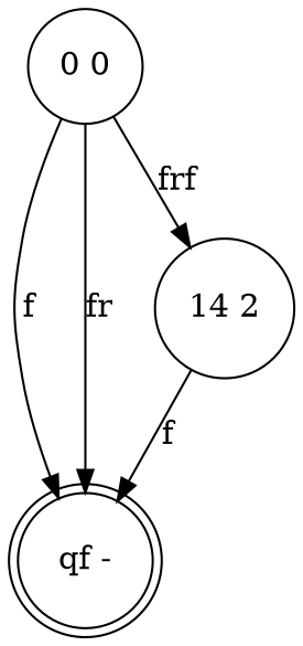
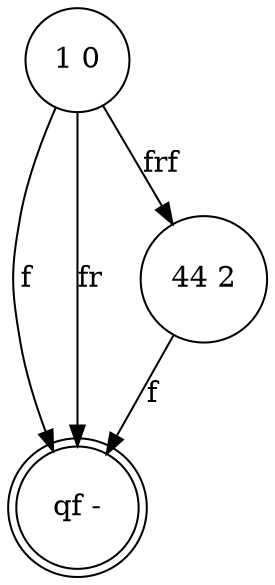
  digraph {
    node [shape=circle]
    "qf -" [shape=doublecircle]
-   "14 2"
-   "0 0"
+   "14 2" [label="44 2"]
+   "0 0" [label="1 0"]
    "14 2" -> "qf -" [label=f]
    "0 0" -> "qf -" [label=f]
    "0 0" -> "qf -" [label=fr]
    "0 0" -> "14 2" [label=frf]
  }
